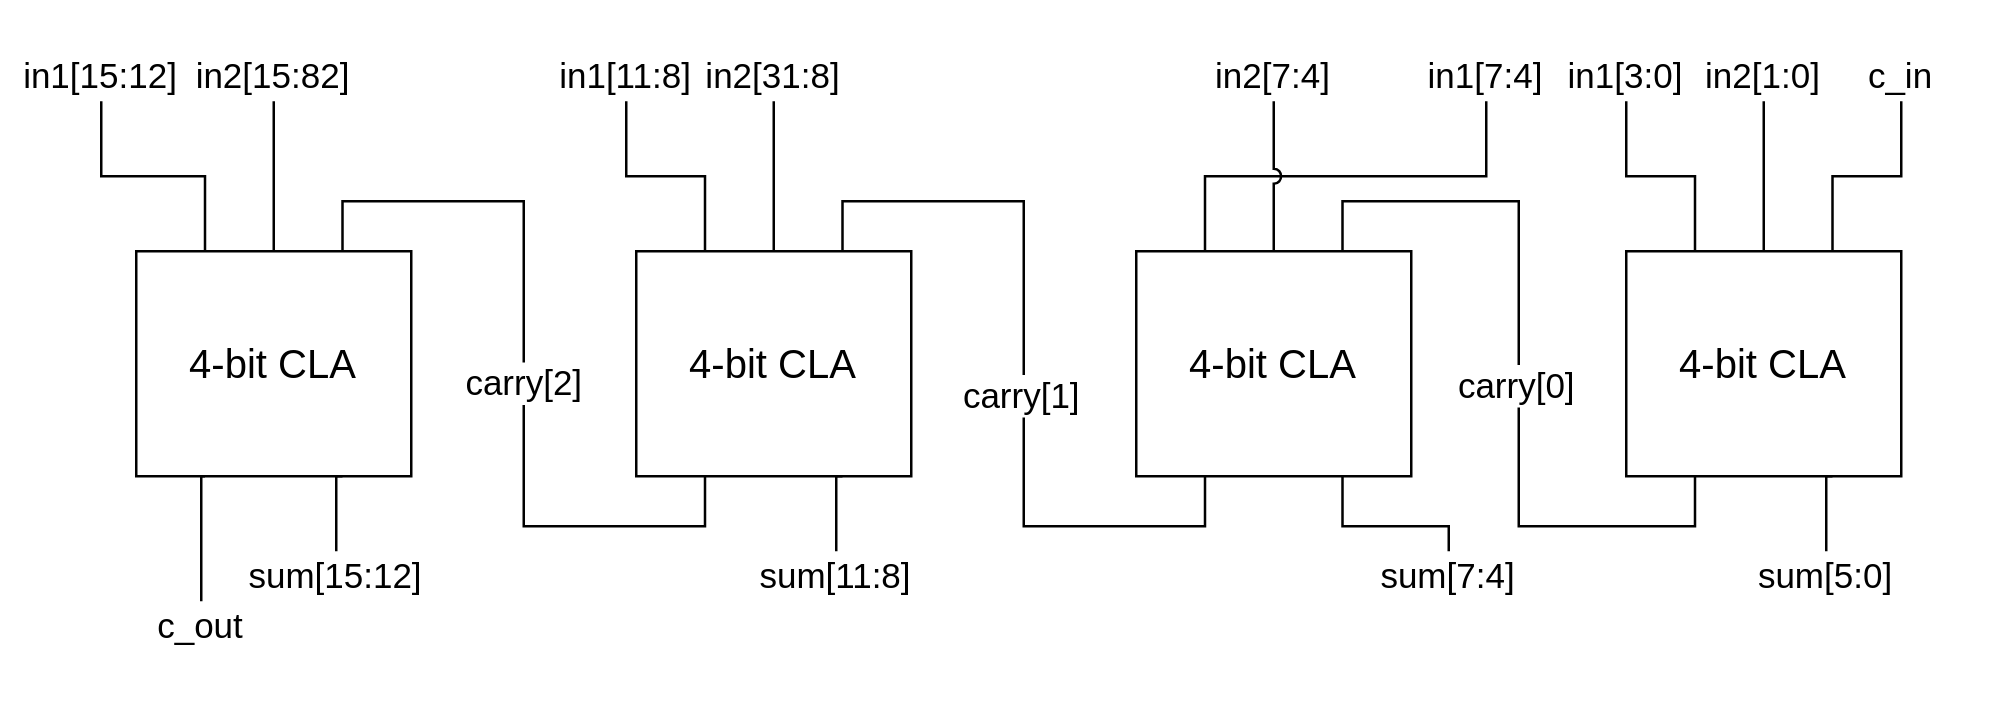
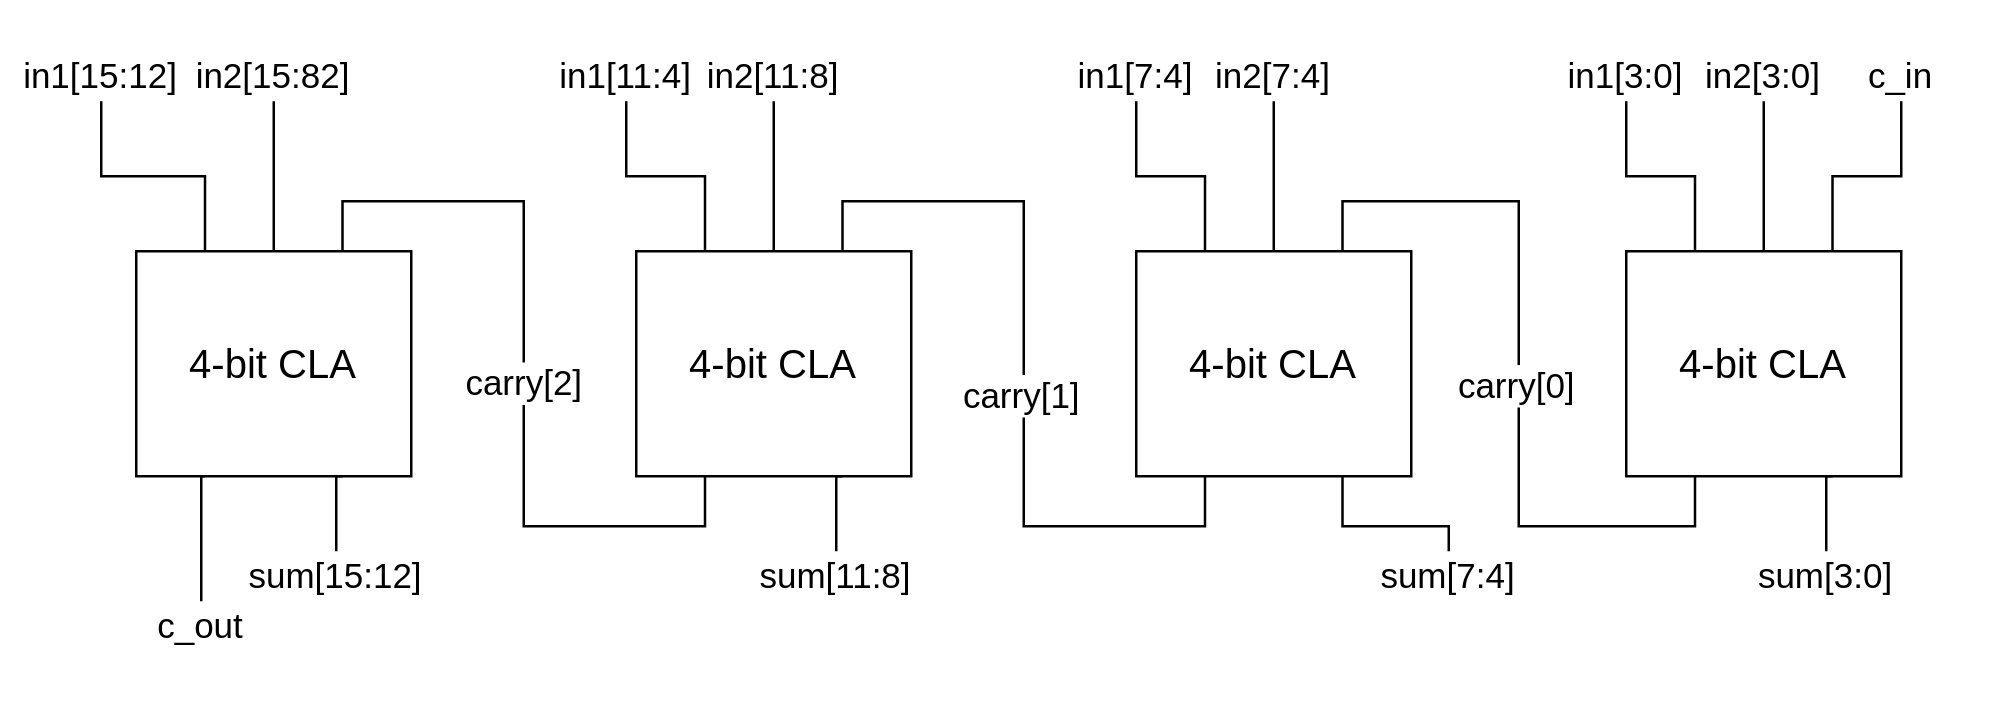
  <mxCell id="0" />
  <mxCell id="1" parent="0" />
  <mxCell id="2" style="edgeStyle=orthogonalEdgeStyle;rounded=0;jumpStyle=arc;orthogonalLoop=1;jettySize=auto;html=1;exitX=0.75;exitY=1;exitDx=0;exitDy=0;entryX=0.5;entryY=0;entryDx=0;entryDy=0;endArrow=none;endFill=0;" edge="1" parent="1" source="5" target="12"><mxGeometry relative="1" as="geometry" /></mxCell>
  <mxCell id="3" style="edgeStyle=orthogonalEdgeStyle;rounded=0;jumpStyle=arc;orthogonalLoop=1;jettySize=auto;html=1;exitX=0.25;exitY=1;exitDx=0;exitDy=0;entryX=0.75;entryY=0;entryDx=0;entryDy=0;endArrow=none;endFill=0;" edge="1" parent="1" source="5" target="16"><mxGeometry relative="1" as="geometry" /></mxCell>
  <mxCell id="4" value="carry[0]" style="edgeLabel;html=1;align=center;verticalAlign=middle;resizable=0;points=[];fontSize=14;" vertex="1" connectable="0" parent="3"><mxGeometry x="-0.054" y="2" relative="1" as="geometry"><mxPoint as="offset" /></mxGeometry></mxCell>
  <mxCell id="5" value="&lt;font style=&quot;font-size: 16px&quot;&gt;4-bit CLA&lt;/font&gt;" style="rounded=0;whiteSpace=wrap;html=1;" vertex="1" parent="1"><mxGeometry x="650" y="100" width="110" height="90" as="geometry" /></mxCell>
  <mxCell id="6" style="edgeStyle=orthogonalEdgeStyle;rounded=0;jumpStyle=arc;orthogonalLoop=1;jettySize=auto;html=1;exitX=0.5;exitY=1;exitDx=0;exitDy=0;entryX=0.25;entryY=0;entryDx=0;entryDy=0;endArrow=none;endFill=0;" edge="1" parent="1" source="7" target="5"><mxGeometry relative="1" as="geometry" /></mxCell>
  <mxCell id="7" value="&lt;font style=&quot;font-size: 14px&quot;&gt;in1[3:0]&lt;/font&gt;" style="text;html=1;strokeColor=none;fillColor=none;align=center;verticalAlign=middle;whiteSpace=wrap;rounded=0;" vertex="1" parent="1"><mxGeometry x="630" y="20" width="40" height="20" as="geometry" /></mxCell>
  <mxCell id="8" style="edgeStyle=orthogonalEdgeStyle;rounded=0;jumpStyle=arc;orthogonalLoop=1;jettySize=auto;html=1;exitX=0.5;exitY=1;exitDx=0;exitDy=0;entryX=0.5;entryY=0;entryDx=0;entryDy=0;endArrow=none;endFill=0;" edge="1" parent="1" source="9" target="5"><mxGeometry relative="1" as="geometry" /></mxCell>
- <mxCell id="9" value="&lt;font style=&quot;font-size: 14px&quot;&gt;in2[1:0]&lt;/font&gt;" style="text;html=1;strokeColor=none;fillColor=none;align=center;verticalAlign=middle;whiteSpace=wrap;rounded=0;" vertex="1" parent="1"><mxGeometry x="685" y="20" width="40" height="20" as="geometry" /></mxCell>
+ <mxCell id="9" value="&lt;font style=&quot;font-size: 14px&quot;&gt;in2[3:0]&lt;/font&gt;" style="text;html=1;strokeColor=none;fillColor=none;align=center;verticalAlign=middle;whiteSpace=wrap;rounded=0;" vertex="1" parent="1"><mxGeometry x="685" y="20" width="40" height="20" as="geometry" /></mxCell>
  <mxCell id="10" style="edgeStyle=orthogonalEdgeStyle;rounded=0;jumpStyle=arc;orthogonalLoop=1;jettySize=auto;html=1;exitX=0.5;exitY=1;exitDx=0;exitDy=0;entryX=0.75;entryY=0;entryDx=0;entryDy=0;endArrow=none;endFill=0;" edge="1" parent="1" source="11" target="5"><mxGeometry relative="1" as="geometry" /></mxCell>
  <mxCell id="11" value="&lt;font style=&quot;font-size: 14px&quot;&gt;c_in&lt;/font&gt;" style="text;html=1;strokeColor=none;fillColor=none;align=center;verticalAlign=middle;whiteSpace=wrap;rounded=0;" vertex="1" parent="1"><mxGeometry x="740" y="20" width="40" height="20" as="geometry" /></mxCell>
- <mxCell id="12" value="sum[5:0]" style="text;html=1;strokeColor=none;fillColor=none;align=center;verticalAlign=middle;whiteSpace=wrap;rounded=0;fontSize=14;" vertex="1" parent="1"><mxGeometry x="710" y="220" width="40" height="20" as="geometry" /></mxCell>
+ <mxCell id="12" value="sum[3:0]" style="text;html=1;strokeColor=none;fillColor=none;align=center;verticalAlign=middle;whiteSpace=wrap;rounded=0;fontSize=14;" vertex="1" parent="1"><mxGeometry x="710" y="220" width="40" height="20" as="geometry" /></mxCell>
  <mxCell id="13" style="edgeStyle=orthogonalEdgeStyle;rounded=0;jumpStyle=arc;orthogonalLoop=1;jettySize=auto;html=1;exitX=0.75;exitY=1;exitDx=0;exitDy=0;entryX=0.5;entryY=0;entryDx=0;entryDy=0;endArrow=none;endFill=0;" edge="1" parent="1" source="16" target="21"><mxGeometry relative="1" as="geometry" /></mxCell>
  <mxCell id="14" style="edgeStyle=orthogonalEdgeStyle;rounded=0;jumpStyle=arc;orthogonalLoop=1;jettySize=auto;html=1;exitX=0.25;exitY=1;exitDx=0;exitDy=0;entryX=0.75;entryY=0;entryDx=0;entryDy=0;endArrow=none;endFill=0;" edge="1" parent="1" source="16" target="25"><mxGeometry relative="1" as="geometry" /></mxCell>
  <mxCell id="15" value="carry[1]" style="edgeLabel;html=1;align=center;verticalAlign=middle;resizable=0;points=[];fontSize=14;" vertex="1" connectable="0" parent="14"><mxGeometry x="-0.08" y="2" relative="1" as="geometry"><mxPoint as="offset" /></mxGeometry></mxCell>
  <mxCell id="16" value="&lt;font style=&quot;font-size: 16px&quot;&gt;4-bit CLA&lt;/font&gt;" style="rounded=0;whiteSpace=wrap;html=1;" vertex="1" parent="1"><mxGeometry x="454" y="100" width="110" height="90" as="geometry" /></mxCell>
  <mxCell id="17" style="edgeStyle=orthogonalEdgeStyle;rounded=0;jumpStyle=arc;orthogonalLoop=1;jettySize=auto;html=1;exitX=0.5;exitY=1;exitDx=0;exitDy=0;entryX=0.25;entryY=0;entryDx=0;entryDy=0;endArrow=none;endFill=0;" edge="1" parent="1" source="18" target="16"><mxGeometry relative="1" as="geometry" /></mxCell>
- <mxCell id="18" value="&lt;font style=&quot;font-size: 14px&quot;&gt;in1[7:4]&lt;/font&gt;" style="text;html=1;strokeColor=none;fillColor=none;align=center;verticalAlign=middle;whiteSpace=wrap;rounded=0;" vertex="1" parent="1"><mxGeometry x="574" y="20" width="40" height="20" as="geometry" /></mxCell>
+ <mxCell id="18" value="&lt;font style=&quot;font-size: 14px&quot;&gt;in1[7:4]&lt;/font&gt;" style="text;html=1;strokeColor=none;fillColor=none;align=center;verticalAlign=middle;whiteSpace=wrap;rounded=0;" vertex="1" parent="1"><mxGeometry x="434" y="20" width="40" height="20" as="geometry" /></mxCell>
  <mxCell id="19" style="edgeStyle=orthogonalEdgeStyle;rounded=0;jumpStyle=arc;orthogonalLoop=1;jettySize=auto;html=1;exitX=0.5;exitY=1;exitDx=0;exitDy=0;entryX=0.5;entryY=0;entryDx=0;entryDy=0;endArrow=none;endFill=0;" edge="1" parent="1" source="20" target="16"><mxGeometry relative="1" as="geometry" /></mxCell>
  <mxCell id="20" value="&lt;font style=&quot;font-size: 14px&quot;&gt;in2[7:4]&lt;/font&gt;" style="text;html=1;strokeColor=none;fillColor=none;align=center;verticalAlign=middle;whiteSpace=wrap;rounded=0;" vertex="1" parent="1"><mxGeometry x="489" y="20" width="40" height="20" as="geometry" /></mxCell>
  <mxCell id="21" value="sum[7:4]" style="text;html=1;strokeColor=none;fillColor=none;align=center;verticalAlign=middle;whiteSpace=wrap;rounded=0;fontSize=14;" vertex="1" parent="1"><mxGeometry x="559" y="220" width="40" height="20" as="geometry" /></mxCell>
  <mxCell id="22" style="edgeStyle=orthogonalEdgeStyle;rounded=0;jumpStyle=arc;orthogonalLoop=1;jettySize=auto;html=1;exitX=0.75;exitY=1;exitDx=0;exitDy=0;entryX=0.5;entryY=0;entryDx=0;entryDy=0;endArrow=none;endFill=0;" edge="1" parent="1" source="25" target="30"><mxGeometry relative="1" as="geometry" /></mxCell>
  <mxCell id="23" style="edgeStyle=orthogonalEdgeStyle;rounded=0;jumpStyle=arc;orthogonalLoop=1;jettySize=auto;html=1;exitX=0.25;exitY=1;exitDx=0;exitDy=0;entryX=0.75;entryY=0;entryDx=0;entryDy=0;endArrow=none;endFill=0;" edge="1" parent="1" source="25" target="33"><mxGeometry relative="1" as="geometry" /></mxCell>
  <mxCell id="24" value="carry[2]" style="edgeLabel;html=1;align=center;verticalAlign=middle;resizable=0;points=[];fontSize=14;" vertex="1" connectable="0" parent="23"><mxGeometry x="-0.049" y="1" relative="1" as="geometry"><mxPoint as="offset" /></mxGeometry></mxCell>
  <mxCell id="25" value="&lt;font style=&quot;font-size: 16px&quot;&gt;4-bit CLA&lt;/font&gt;" style="rounded=0;whiteSpace=wrap;html=1;" vertex="1" parent="1"><mxGeometry x="254" y="100" width="110" height="90" as="geometry" /></mxCell>
  <mxCell id="26" style="edgeStyle=orthogonalEdgeStyle;rounded=0;jumpStyle=arc;orthogonalLoop=1;jettySize=auto;html=1;exitX=0.5;exitY=1;exitDx=0;exitDy=0;entryX=0.25;entryY=0;entryDx=0;entryDy=0;endArrow=none;endFill=0;" edge="1" parent="1" source="27" target="25"><mxGeometry relative="1" as="geometry" /></mxCell>
- <mxCell id="27" value="&lt;font style=&quot;font-size: 14px&quot;&gt;in1[11:8]&lt;/font&gt;" style="text;html=1;strokeColor=none;fillColor=none;align=center;verticalAlign=middle;whiteSpace=wrap;rounded=0;" vertex="1" parent="1"><mxGeometry x="230" y="20" width="40" height="20" as="geometry" /></mxCell>
+ <mxCell id="27" value="&lt;font style=&quot;font-size: 14px&quot;&gt;in1[11:4]&lt;/font&gt;" style="text;html=1;strokeColor=none;fillColor=none;align=center;verticalAlign=middle;whiteSpace=wrap;rounded=0;" vertex="1" parent="1"><mxGeometry x="230" y="20" width="40" height="20" as="geometry" /></mxCell>
  <mxCell id="28" style="edgeStyle=orthogonalEdgeStyle;rounded=0;jumpStyle=arc;orthogonalLoop=1;jettySize=auto;html=1;exitX=0.5;exitY=1;exitDx=0;exitDy=0;entryX=0.5;entryY=0;entryDx=0;entryDy=0;endArrow=none;endFill=0;" edge="1" parent="1" source="29" target="25"><mxGeometry relative="1" as="geometry" /></mxCell>
- <mxCell id="29" value="&lt;font style=&quot;font-size: 14px&quot;&gt;in2[31:8]&lt;/font&gt;" style="text;html=1;strokeColor=none;fillColor=none;align=center;verticalAlign=middle;whiteSpace=wrap;rounded=0;" vertex="1" parent="1"><mxGeometry x="289" y="20" width="40" height="20" as="geometry" /></mxCell>
+ <mxCell id="29" value="&lt;font style=&quot;font-size: 14px&quot;&gt;in2[11:8]&lt;/font&gt;" style="text;html=1;strokeColor=none;fillColor=none;align=center;verticalAlign=middle;whiteSpace=wrap;rounded=0;" vertex="1" parent="1"><mxGeometry x="289" y="20" width="40" height="20" as="geometry" /></mxCell>
  <mxCell id="30" value="sum[11:8]" style="text;html=1;strokeColor=none;fillColor=none;align=center;verticalAlign=middle;whiteSpace=wrap;rounded=0;fontSize=14;" vertex="1" parent="1"><mxGeometry x="314" y="220" width="40" height="20" as="geometry" /></mxCell>
  <mxCell id="31" style="edgeStyle=orthogonalEdgeStyle;rounded=0;jumpStyle=arc;orthogonalLoop=1;jettySize=auto;html=1;exitX=0.75;exitY=1;exitDx=0;exitDy=0;entryX=0.5;entryY=0;entryDx=0;entryDy=0;endArrow=none;endFill=0;" edge="1" parent="1" source="33" target="38"><mxGeometry relative="1" as="geometry" /></mxCell>
  <mxCell id="32" style="edgeStyle=orthogonalEdgeStyle;rounded=0;jumpStyle=arc;orthogonalLoop=1;jettySize=auto;html=1;exitX=0.25;exitY=1;exitDx=0;exitDy=0;entryX=0.5;entryY=0;entryDx=0;entryDy=0;fontSize=14;endArrow=none;endFill=0;" edge="1" parent="1" source="33" target="39"><mxGeometry relative="1" as="geometry"><Array as="points"><mxPoint x="80" y="190" /></Array></mxGeometry></mxCell>
  <mxCell id="33" value="&lt;font style=&quot;font-size: 16px&quot;&gt;4-bit CLA&lt;/font&gt;" style="rounded=0;whiteSpace=wrap;html=1;" vertex="1" parent="1"><mxGeometry x="54" y="100" width="110" height="90" as="geometry" /></mxCell>
  <mxCell id="34" style="edgeStyle=orthogonalEdgeStyle;rounded=0;jumpStyle=arc;orthogonalLoop=1;jettySize=auto;html=1;exitX=0.5;exitY=1;exitDx=0;exitDy=0;entryX=0.25;entryY=0;entryDx=0;entryDy=0;endArrow=none;endFill=0;" edge="1" parent="1" source="35" target="33"><mxGeometry relative="1" as="geometry" /></mxCell>
  <mxCell id="35" value="&lt;font style=&quot;font-size: 14px&quot;&gt;in1[15:12]&lt;/font&gt;" style="text;html=1;strokeColor=none;fillColor=none;align=center;verticalAlign=middle;whiteSpace=wrap;rounded=0;" vertex="1" parent="1"><mxGeometry x="20" y="20" width="40" height="20" as="geometry" /></mxCell>
  <mxCell id="36" style="edgeStyle=orthogonalEdgeStyle;rounded=0;jumpStyle=arc;orthogonalLoop=1;jettySize=auto;html=1;exitX=0.5;exitY=1;exitDx=0;exitDy=0;entryX=0.5;entryY=0;entryDx=0;entryDy=0;endArrow=none;endFill=0;" edge="1" parent="1" source="37" target="33"><mxGeometry relative="1" as="geometry" /></mxCell>
  <mxCell id="37" value="&lt;font style=&quot;font-size: 14px&quot;&gt;in2[15:82]&lt;/font&gt;" style="text;html=1;strokeColor=none;fillColor=none;align=center;verticalAlign=middle;whiteSpace=wrap;rounded=0;" vertex="1" parent="1"><mxGeometry x="89" y="20" width="40" height="20" as="geometry" /></mxCell>
  <mxCell id="38" value="sum[15:12]" style="text;html=1;strokeColor=none;fillColor=none;align=center;verticalAlign=middle;whiteSpace=wrap;rounded=0;fontSize=14;" vertex="1" parent="1"><mxGeometry x="114" y="220" width="40" height="20" as="geometry" /></mxCell>
  <mxCell id="39" value="c_out" style="text;html=1;strokeColor=none;fillColor=none;align=center;verticalAlign=middle;whiteSpace=wrap;rounded=0;fontSize=14;" vertex="1" parent="1"><mxGeometry x="60" y="240" width="40" height="20" as="geometry" /></mxCell>
